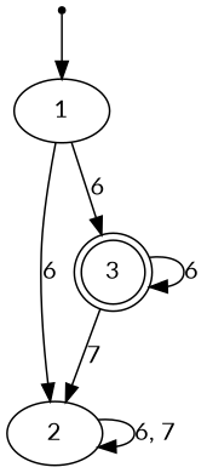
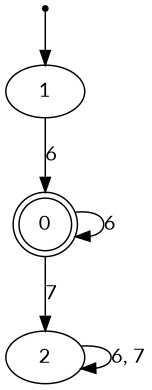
  digraph {
    fontname=Lato
    rankdir=TB
    node [fontname=Lato]
    edge [fontname=Lato]
    inic [shape=point]
    1
    2
-   3 [shape=doublecircle]
+   3 [shape=doublecircle label=0]
    inic -> 1
-   1 -> 2 [label=6]
    1 -> 3 [label=6]
    2 -> 2 [label="6, 7"]
    3 -> 2 [label=7]
    3 -> 3 [label=6]
  }
